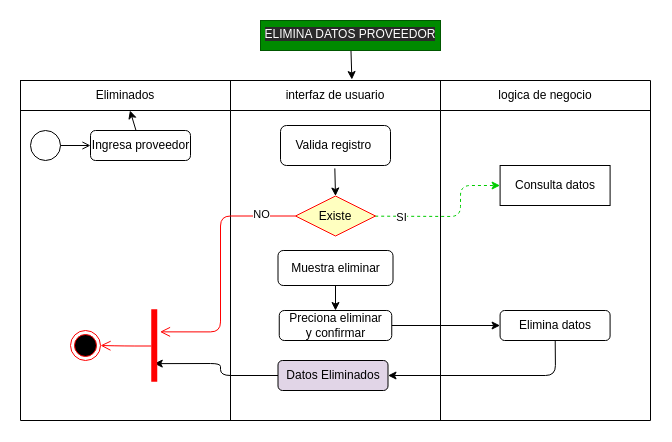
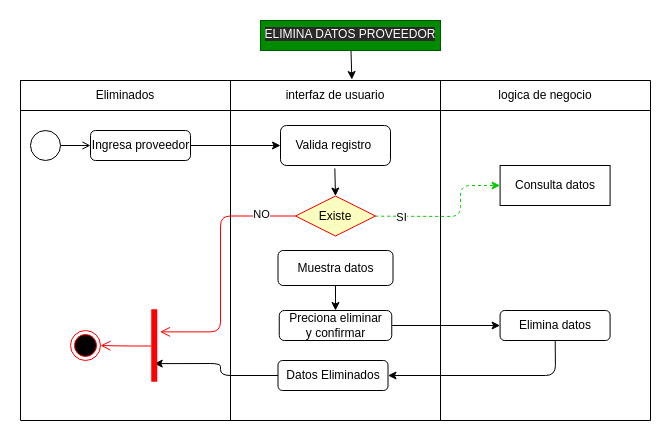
  <mxCell id="0" />
  <mxCell id="1" parent="0" />
  <mxCell id="2" value="" style="shape=table;startSize=0;container=1;collapsible=0;childLayout=tableLayout;" vertex="1" parent="1"><mxGeometry x="20" y="80" width="630" height="340" as="geometry" /></mxCell>
  <mxCell id="3" value="" style="shape=partialRectangle;collapsible=0;dropTarget=0;pointerEvents=0;fillColor=none;top=0;left=0;bottom=0;right=0;points=[[0,0.5],[1,0.5]];portConstraint=eastwest;" vertex="1" parent="2"><mxGeometry width="630" height="30" as="geometry" /></mxCell>
  <mxCell id="4" value="Eliminados" style="shape=partialRectangle;html=1;whiteSpace=wrap;connectable=0;overflow=hidden;fillColor=none;top=0;left=0;bottom=0;right=0;pointerEvents=1;" vertex="1" parent="3"><mxGeometry width="210" height="30" as="geometry"><mxRectangle width="210" height="30" as="alternateBounds" /></mxGeometry></mxCell>
  <mxCell id="5" value="interfaz de usuario" style="shape=partialRectangle;html=1;whiteSpace=wrap;connectable=0;overflow=hidden;fillColor=none;top=0;left=0;bottom=0;right=0;pointerEvents=1;" vertex="1" parent="3"><mxGeometry x="210" width="210" height="30" as="geometry"><mxRectangle width="210" height="30" as="alternateBounds" /></mxGeometry></mxCell>
  <mxCell id="6" value="logica de negocio" style="shape=partialRectangle;html=1;whiteSpace=wrap;connectable=0;overflow=hidden;fillColor=none;top=0;left=0;bottom=0;right=0;pointerEvents=1;" vertex="1" parent="3"><mxGeometry x="420" width="210" height="30" as="geometry"><mxRectangle width="210" height="30" as="alternateBounds" /></mxGeometry></mxCell>
  <mxCell id="7" value="" style="shape=partialRectangle;collapsible=0;dropTarget=0;pointerEvents=0;fillColor=none;top=0;left=0;bottom=0;right=0;points=[[0,0.5],[1,0.5]];portConstraint=eastwest;" vertex="1" parent="2"><mxGeometry y="30" width="630" height="310" as="geometry" /></mxCell>
  <mxCell id="8" value="" style="shape=partialRectangle;html=1;whiteSpace=wrap;connectable=0;overflow=hidden;fillColor=none;top=0;left=0;bottom=0;right=0;pointerEvents=1;" vertex="1" parent="7"><mxGeometry width="210" height="310" as="geometry"><mxRectangle width="210" height="310" as="alternateBounds" /></mxGeometry></mxCell>
  <mxCell id="9" value="" style="shape=partialRectangle;html=1;whiteSpace=wrap;connectable=0;overflow=hidden;fillColor=none;top=0;left=0;bottom=0;right=0;pointerEvents=1;" vertex="1" parent="7"><mxGeometry x="210" width="210" height="310" as="geometry"><mxRectangle width="210" height="310" as="alternateBounds" /></mxGeometry></mxCell>
  <mxCell id="10" value="" style="shape=partialRectangle;html=1;whiteSpace=wrap;connectable=0;overflow=hidden;fillColor=none;top=0;left=0;bottom=0;right=0;pointerEvents=1;" vertex="1" parent="7"><mxGeometry x="420" width="210" height="310" as="geometry"><mxRectangle width="210" height="310" as="alternateBounds" /></mxGeometry></mxCell>
  <mxCell id="11" value="Valida registro&amp;nbsp;" style="rounded=1;whiteSpace=wrap;html=1;fillColor=#FFFFFF;fontColor=#000000;" vertex="1" parent="1"><mxGeometry x="280" y="125" width="110" height="40" as="geometry" /></mxCell>
  <mxCell id="12" value="Consulta datos" style="whiteSpace=wrap;html=1;fillColor=#FFFFFF;fontColor=#000000;rounded=0;" vertex="1" parent="1"><mxGeometry x="499.59" y="165" width="110" height="40" as="geometry" /></mxCell>
  <mxCell id="13" style="edgeStyle=none;html=1;entryX=0.5;entryY=0;entryDx=0;entryDy=0;" edge="1" parent="1" source="14" target="29"><mxGeometry relative="1" as="geometry" /></mxCell>
- <mxCell id="14" value="Muestra eliminar" style="whiteSpace=wrap;html=1;fillColor=#FFFFFF;fontColor=#000000;rounded=1;" vertex="1" parent="1"><mxGeometry x="277.5" y="250" width="115" height="35" as="geometry" /></mxCell>
- <mxCell id="15" style="edgeStyle=none;html=1;" edge="1" parent="1" source="16" target="4"><mxGeometry relative="1" as="geometry" /></mxCell>
+ <mxCell id="14" value="Muestra datos" style="whiteSpace=wrap;html=1;fillColor=#FFFFFF;fontColor=#000000;rounded=1;" vertex="1" parent="1"><mxGeometry x="277.5" y="250" width="115" height="35" as="geometry" /></mxCell>
+ <mxCell id="15" style="edgeStyle=none;html=1;" edge="1" parent="1" source="16" target="11"><mxGeometry relative="1" as="geometry" /></mxCell>
  <mxCell id="16" value="&lt;span style=&quot;color: rgb(0 , 0 , 0)&quot;&gt;Ingresa proveedor&lt;/span&gt;" style="html=1;align=center;verticalAlign=middle;rounded=1;absoluteArcSize=1;arcSize=10;dashed=0;fillColor=#FFFFFF;" vertex="1" parent="1"><mxGeometry x="90" y="130" width="100" height="30" as="geometry" /></mxCell>
  <mxCell id="17" value="" style="ellipse;html=1;fillColor=#FFFFFF;" vertex="1" parent="1"><mxGeometry x="30" y="130" width="30" height="30" as="geometry" /></mxCell>
  <mxCell id="18" value="" style="endArrow=open;html=1;rounded=0;align=center;verticalAlign=top;endFill=0;labelBackgroundColor=none;endSize=6;" edge="1" parent="1" source="17"><mxGeometry relative="1" as="geometry"><mxPoint x="90" y="145" as="targetPoint" /></mxGeometry></mxCell>
  <mxCell id="19" style="edgeStyle=none;html=1;entryX=0;entryY=0.5;entryDx=0;entryDy=0;strokeColor=#00CC00;dashed=1;" edge="1" parent="1" source="21" target="12"><mxGeometry relative="1" as="geometry"><Array as="points"><mxPoint x="460" y="216" /><mxPoint x="460" y="185" /></Array></mxGeometry></mxCell>
  <mxCell id="20" value="SI" style="edgeLabel;html=1;align=center;verticalAlign=middle;resizable=0;points=[];" vertex="1" connectable="0" parent="19"><mxGeometry x="-0.668" y="-1" relative="1" as="geometry"><mxPoint as="offset" /></mxGeometry></mxCell>
  <mxCell id="21" value="&lt;font color=&quot;#000000&quot;&gt;Existe&lt;/font&gt;" style="rhombus;whiteSpace=wrap;html=1;fillColor=#ffffc0;strokeColor=#ff0000;" vertex="1" parent="1"><mxGeometry x="295" y="195.5" width="80" height="40" as="geometry" /></mxCell>
  <mxCell id="22" value="" style="edgeStyle=orthogonalEdgeStyle;html=1;align=left;verticalAlign=top;endArrow=open;endSize=8;strokeColor=#ff0000;entryX=0.312;entryY=-0.075;entryDx=0;entryDy=0;entryPerimeter=0;" edge="1" parent="1" source="21" target="34"><mxGeometry x="-0.718" relative="1" as="geometry"><mxPoint x="335" y="270" as="targetPoint" /><mxPoint as="offset" /><Array as="points"><mxPoint x="220" y="216" /><mxPoint x="220" y="331" /><mxPoint x="160" y="331" /></Array></mxGeometry></mxCell>
  <mxCell id="23" value="NO" style="edgeLabel;html=1;align=center;verticalAlign=middle;resizable=0;points=[];" vertex="1" connectable="0" parent="22"><mxGeometry x="-0.719" y="-2" relative="1" as="geometry"><mxPoint as="offset" /></mxGeometry></mxCell>
  <mxCell id="24" value="" style="endArrow=classic;html=1;entryX=0.5;entryY=0;entryDx=0;entryDy=0;exitX=0.494;exitY=1.073;exitDx=0;exitDy=0;exitPerimeter=0;" edge="1" parent="1" source="11" target="21"><mxGeometry width="50" height="50" relative="1" as="geometry"><mxPoint x="250" y="230" as="sourcePoint" /><mxPoint x="300" y="180" as="targetPoint" /></mxGeometry></mxCell>
  <mxCell id="25" value="" style="ellipse;html=1;shape=endState;fillColor=#000000;strokeColor=#ff0000;" vertex="1" parent="1"><mxGeometry x="70" y="330" width="30" height="30" as="geometry" /></mxCell>
  <mxCell id="26" style="edgeStyle=none;html=1;entryX=0.526;entryY=-0.032;entryDx=0;entryDy=0;entryPerimeter=0;" edge="1" parent="1" source="27" target="3"><mxGeometry relative="1" as="geometry" /></mxCell>
  <mxCell id="27" value="&lt;span style=&quot;color: rgb(255 , 255 , 255) ; font-family: &amp;#34;helvetica&amp;#34; ; font-size: 12px ; font-style: normal ; font-weight: 400 ; letter-spacing: normal ; text-indent: 0px ; text-transform: none ; word-spacing: 0px ; background-color: rgb(42 , 42 , 42) ; display: inline ; float: none&quot;&gt;ELIMINA DATOS PROVEEDOR&lt;/span&gt;" style="text;whiteSpace=wrap;html=1;fillColor=#008a00;fontColor=#ffffff;strokeColor=#005700;align=center;" vertex="1" parent="1"><mxGeometry x="260" y="20" width="180" height="30" as="geometry" /></mxCell>
  <mxCell id="28" style="edgeStyle=none;html=1;entryX=0;entryY=0.5;entryDx=0;entryDy=0;" edge="1" parent="1" source="29" target="31"><mxGeometry relative="1" as="geometry" /></mxCell>
  <mxCell id="29" value="Preciona eliminar&lt;br&gt;&amp;nbsp;y confirmar&amp;nbsp;" style="html=1;align=center;verticalAlign=middle;rounded=1;absoluteArcSize=1;arcSize=10;dashed=0;fillColor=#FFFFFF;fontColor=#000000;" vertex="1" parent="1"><mxGeometry x="278.75" y="310" width="112.5" height="30" as="geometry" /></mxCell>
  <mxCell id="30" value="" style="edgeStyle=none;html=1;" edge="1" parent="1" source="31" target="33"><mxGeometry relative="1" as="geometry"><Array as="points"><mxPoint x="555" y="375" /></Array></mxGeometry></mxCell>
  <mxCell id="31" value="Elimina datos" style="rounded=1;whiteSpace=wrap;html=1;fillColor=#FFFFFF;fontColor=#000000;" vertex="1" parent="1"><mxGeometry x="499.59" y="310" width="110" height="30" as="geometry" /></mxCell>
  <mxCell id="32" style="edgeStyle=none;html=1;entryX=0.75;entryY=0.5;entryDx=0;entryDy=0;entryPerimeter=0;" edge="1" parent="1" source="33" target="34"><mxGeometry relative="1" as="geometry"><Array as="points"><mxPoint x="220" y="375" /><mxPoint x="220" y="363" /></Array></mxGeometry></mxCell>
- <mxCell id="33" value="Datos Eliminados" style="rounded=1;whiteSpace=wrap;html=1;fillColor=#e1d5e7;fontColor=#000000;" vertex="1" parent="1"><mxGeometry x="277.5" y="360" width="110" height="30" as="geometry" /></mxCell>
+ <mxCell id="33" value="Datos Eliminados" style="rounded=1;whiteSpace=wrap;html=1;fillColor=#FFFFFF;fontColor=#000000;" vertex="1" parent="1"><mxGeometry x="277.5" y="360" width="110" height="30" as="geometry" /></mxCell>
  <mxCell id="34" value="" style="shape=line;html=1;strokeWidth=6;strokeColor=#ff0000;rotation=90;" vertex="1" parent="1"><mxGeometry x="117.5" y="340" width="72.5" height="10" as="geometry" /></mxCell>
  <mxCell id="35" value="" style="edgeStyle=orthogonalEdgeStyle;html=1;verticalAlign=bottom;endArrow=open;endSize=8;strokeColor=#ff0000;exitX=0.507;exitY=0.795;exitDx=0;exitDy=0;exitPerimeter=0;entryX=1;entryY=0.5;entryDx=0;entryDy=0;" edge="1" parent="1" source="34" target="25"><mxGeometry relative="1" as="geometry"><mxPoint x="200" y="360" as="targetPoint" /></mxGeometry></mxCell>
